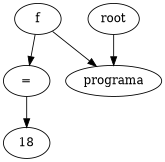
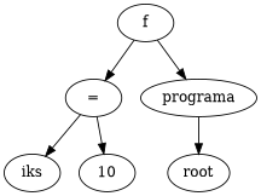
  digraph {
-   n2 [label=18]
+   n1 [label=iks]
+   n2 [label=10]
    n3 [label="="]
    n4 [label=f]
    n5 [label=programa]
    n6 [label=root]
+   n3 -> n1
    n3 -> n2
    n4 -> n3
    n4 -> n5
-   n6 -> n5
+   n5 -> n6
  }
